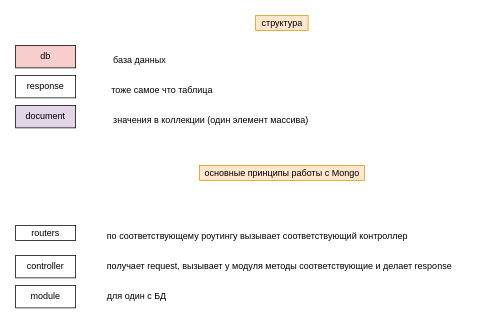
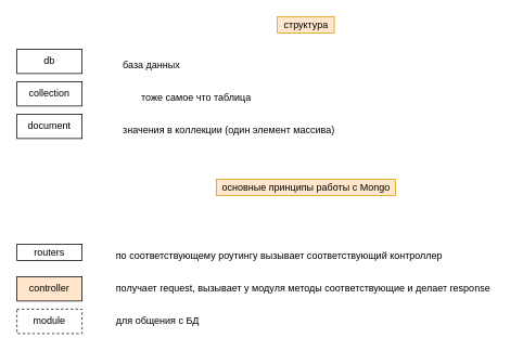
  <mxCell id="0" />
  <mxCell id="1" parent="0" />
- <mxCell id="2" value="response" style="whiteSpace=wrap;html=1;" parent="1" vertex="1"><mxGeometry x="20" y="100" width="80" height="30" as="geometry" /></mxCell>
- <mxCell id="3" value="тоже самое что таблица" style="text;html=1;align=center;verticalAlign=middle;resizable=0;points=[];autosize=1;" parent="1" vertex="1"><mxGeometry x="140" y="110" width="150" height="20" as="geometry" /></mxCell>
- <mxCell id="4" value="document" style="whiteSpace=wrap;html=1;fillColor=#e1d5e7;" parent="1" vertex="1"><mxGeometry x="20" y="140" width="80" height="30" as="geometry" /></mxCell>
+ <mxCell id="2" value="collection" style="whiteSpace=wrap;html=1;" parent="1" vertex="1"><mxGeometry x="20" y="100" width="80" height="30" as="geometry" /></mxCell>
+ <mxCell id="3" value="тоже самое что таблица" style="text;html=1;align=center;verticalAlign=middle;resizable=0;points=[];autosize=1;" parent="1" vertex="1"><mxGeometry x="165" y="110" width="150" height="20" as="geometry" /></mxCell>
+ <mxCell id="4" value="document" style="whiteSpace=wrap;html=1;" parent="1" vertex="1"><mxGeometry x="20" y="140" width="80" height="30" as="geometry" /></mxCell>
  <mxCell id="5" value="структура" style="text;html=1;align=center;verticalAlign=middle;resizable=0;points=[];autosize=1;fillColor=#ffe6cc;strokeColor=#d79b00;" parent="1" vertex="1"><mxGeometry x="340" y="20" width="70" height="20" as="geometry" /></mxCell>
  <mxCell id="6" value="основные принципы работы с Моngo" style="text;html=1;align=center;verticalAlign=middle;resizable=0;points=[];autosize=1;fillColor=#ffe6cc;strokeColor=#d79b00;" parent="1" vertex="1"><mxGeometry x="265" y="220" width="220" height="20" as="geometry" /></mxCell>
- <mxCell id="7" value="controller" style="whiteSpace=wrap;html=1;" parent="1" vertex="1"><mxGeometry x="20" y="340" width="80" height="30" as="geometry" /></mxCell>
- <mxCell id="8" value="module" style="whiteSpace=wrap;html=1;" parent="1" vertex="1"><mxGeometry x="20" y="380" width="80" height="30" as="geometry" /></mxCell>
- <mxCell id="9" value="для один с БД" style="text;html=1;align=left;verticalAlign=middle;resizable=0;points=[];autosize=1;" parent="1" vertex="1"><mxGeometry x="140" y="385" width="120" height="20" as="geometry" /></mxCell>
+ <mxCell id="7" value="controller" style="whiteSpace=wrap;html=1;fillColor=#ffe6cc;" parent="1" vertex="1"><mxGeometry x="20" y="340" width="80" height="30" as="geometry" /></mxCell>
+ <mxCell id="8" value="module" style="whiteSpace=wrap;html=1;dashed=1;" parent="1" vertex="1"><mxGeometry x="20" y="380" width="80" height="30" as="geometry" /></mxCell>
+ <mxCell id="9" value="для общения с БД" style="text;html=1;align=left;verticalAlign=middle;resizable=0;points=[];autosize=1;" parent="1" vertex="1"><mxGeometry x="140" y="385" width="120" height="20" as="geometry" /></mxCell>
  <mxCell id="10" value="получает request, вызывает у модуля методы соответствующие и делает response" style="text;html=1;align=left;verticalAlign=middle;resizable=0;points=[];autosize=1;" parent="1" vertex="1"><mxGeometry x="140" y="345" width="480" height="20" as="geometry" /></mxCell>
  <mxCell id="11" value="routers" style="whiteSpace=wrap;html=1;" parent="1" vertex="1"><mxGeometry x="20" y="300" width="80" height="20" as="geometry" /></mxCell>
  <mxCell id="12" value="по соответствующему роутингу вызывает соответствующий контроллер" style="text;html=1;align=left;verticalAlign=middle;resizable=0;points=[];autosize=1;" parent="1" vertex="1"><mxGeometry x="140" y="305" width="420" height="20" as="geometry" /></mxCell>
- <mxCell id="13" value="db" style="whiteSpace=wrap;html=1;fillColor=#f8cecc;" parent="1" vertex="1"><mxGeometry x="20" y="60" width="80" height="30" as="geometry" /></mxCell>
+ <mxCell id="13" value="db" style="whiteSpace=wrap;html=1;" parent="1" vertex="1"><mxGeometry x="20" y="60" width="80" height="30" as="geometry" /></mxCell>
  <mxCell id="14" value="база данных" style="text;html=1;align=center;verticalAlign=middle;resizable=0;points=[];autosize=1;" parent="1" vertex="1"><mxGeometry x="140" y="70" width="90" height="20" as="geometry" /></mxCell>
  <mxCell id="15" value="значения в коллекции (один элемент массива)" style="text;html=1;align=center;verticalAlign=middle;resizable=0;points=[];autosize=1;" parent="1" vertex="1"><mxGeometry x="140" y="150" width="280" height="20" as="geometry" /></mxCell>
